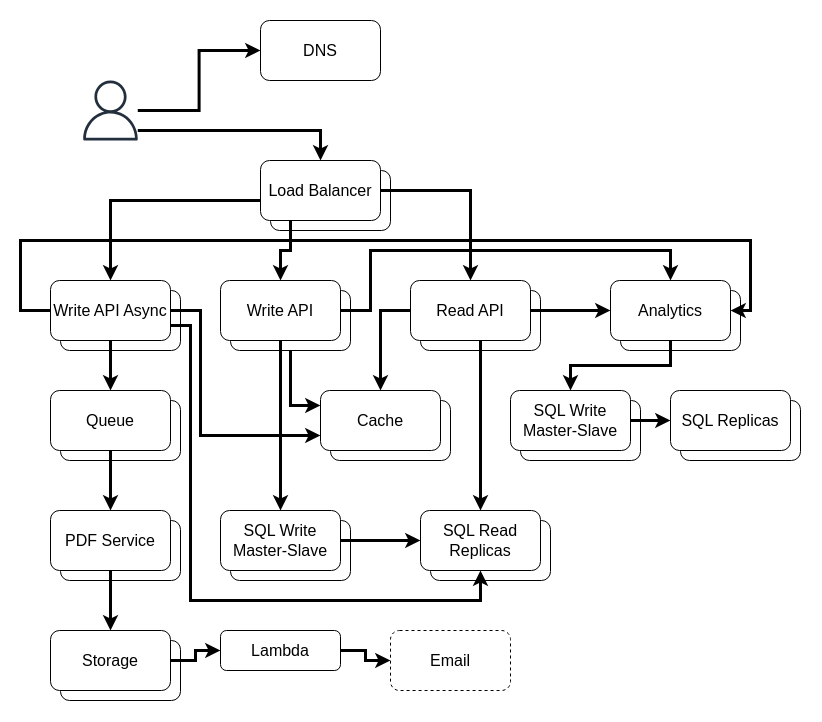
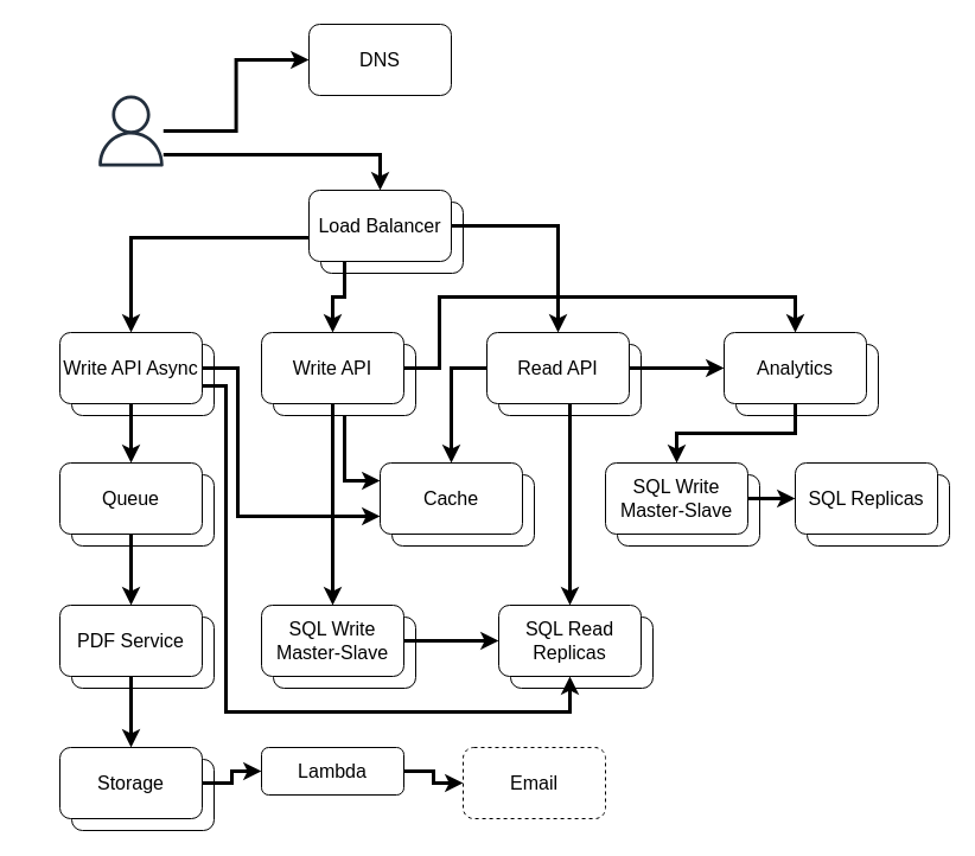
  <mxCell id="0" />
  <mxCell id="1" parent="0" />
  <mxCell id="2" value="" style="rounded=1;whiteSpace=wrap;html=1;fontSize=16;" parent="1" vertex="1"><mxGeometry x="520" y="400" width="120" height="60" as="geometry" /></mxCell>
  <mxCell id="3" value="" style="rounded=1;whiteSpace=wrap;html=1;fontSize=16;" parent="1" vertex="1"><mxGeometry x="230" y="520" width="120" height="60" as="geometry" /></mxCell>
  <mxCell id="4" value="" style="rounded=1;whiteSpace=wrap;html=1;fontSize=16;" parent="1" vertex="1"><mxGeometry x="430" y="520" width="120" height="60" as="geometry" /></mxCell>
  <mxCell id="5" value="" style="rounded=1;whiteSpace=wrap;html=1;fontSize=16;" parent="1" vertex="1"><mxGeometry x="60" y="640" width="120" height="60" as="geometry" /></mxCell>
  <mxCell id="6" value="" style="rounded=1;whiteSpace=wrap;html=1;fontSize=16;" parent="1" vertex="1"><mxGeometry x="680" y="400" width="120" height="60" as="geometry" /></mxCell>
  <mxCell id="7" value="" style="rounded=1;whiteSpace=wrap;html=1;fontSize=16;" parent="1" vertex="1"><mxGeometry x="60" y="520" width="120" height="60" as="geometry" /></mxCell>
  <mxCell id="8" value="" style="rounded=1;whiteSpace=wrap;html=1;fontSize=16;" parent="1" vertex="1"><mxGeometry x="60" y="400" width="120" height="60" as="geometry" /></mxCell>
  <mxCell id="9" value="" style="rounded=1;whiteSpace=wrap;html=1;fontSize=16;" parent="1" vertex="1"><mxGeometry x="60" y="290" width="120" height="60" as="geometry" /></mxCell>
  <mxCell id="10" value="" style="rounded=1;whiteSpace=wrap;html=1;fontSize=16;" parent="1" vertex="1"><mxGeometry x="620" y="290" width="120" height="60" as="geometry" /></mxCell>
  <mxCell id="11" value="" style="rounded=1;whiteSpace=wrap;html=1;fontSize=16;" parent="1" vertex="1"><mxGeometry x="330" y="400" width="120" height="60" as="geometry" /></mxCell>
  <mxCell id="12" value="&lt;font style=&quot;font-size: 16px;&quot;&gt;DNS&lt;/font&gt;" style="rounded=1;whiteSpace=wrap;html=1;" parent="1" vertex="1"><mxGeometry x="260" y="20" width="120" height="60" as="geometry" /></mxCell>
  <mxCell id="13" value="" style="rounded=1;whiteSpace=wrap;html=1;fontSize=16;" parent="1" vertex="1"><mxGeometry x="270" y="170" width="120" height="60" as="geometry" /></mxCell>
  <mxCell id="14" style="edgeStyle=orthogonalEdgeStyle;rounded=0;orthogonalLoop=1;jettySize=auto;html=1;entryX=0.5;entryY=0;entryDx=0;entryDy=0;fontSize=16;strokeWidth=3;" parent="1" source="17" target="35" edge="1"><mxGeometry relative="1" as="geometry"><Array as="points"><mxPoint x="110" y="200" /></Array></mxGeometry></mxCell>
  <mxCell id="15" style="edgeStyle=orthogonalEdgeStyle;rounded=0;orthogonalLoop=1;jettySize=auto;html=1;exitX=0.25;exitY=1;exitDx=0;exitDy=0;fontSize=16;strokeWidth=3;" parent="1" source="17" target="25" edge="1"><mxGeometry relative="1" as="geometry" /></mxCell>
  <mxCell id="16" style="edgeStyle=orthogonalEdgeStyle;rounded=0;orthogonalLoop=1;jettySize=auto;html=1;entryX=0.5;entryY=0;entryDx=0;entryDy=0;fontSize=16;strokeWidth=3;" parent="1" source="17" target="30" edge="1"><mxGeometry relative="1" as="geometry" /></mxCell>
  <mxCell id="17" value="Load Balancer" style="rounded=1;whiteSpace=wrap;html=1;fontSize=16;" parent="1" vertex="1"><mxGeometry x="260" y="160" width="120" height="60" as="geometry" /></mxCell>
  <mxCell id="18" style="edgeStyle=orthogonalEdgeStyle;rounded=0;orthogonalLoop=1;jettySize=auto;html=1;entryX=0;entryY=0.5;entryDx=0;entryDy=0;fontSize=16;strokeWidth=3;" parent="1" source="20" target="12" edge="1"><mxGeometry relative="1" as="geometry" /></mxCell>
  <mxCell id="19" style="edgeStyle=orthogonalEdgeStyle;rounded=0;orthogonalLoop=1;jettySize=auto;html=1;entryX=0.5;entryY=0;entryDx=0;entryDy=0;fontSize=16;strokeWidth=3;" parent="1" source="20" target="17" edge="1"><mxGeometry relative="1" as="geometry"><Array as="points"><mxPoint x="320" y="130" /></Array></mxGeometry></mxCell>
  <mxCell id="20" value="" style="sketch=0;outlineConnect=0;fontColor=#232F3E;gradientColor=none;fillColor=#232F3D;strokeColor=none;dashed=0;verticalLabelPosition=bottom;verticalAlign=top;align=center;html=1;fontSize=12;fontStyle=0;aspect=fixed;pointerEvents=1;shape=mxgraph.aws4.user;" parent="1" vertex="1"><mxGeometry x="80" y="80" width="60" height="60" as="geometry" /></mxCell>
  <mxCell id="21" style="edgeStyle=orthogonalEdgeStyle;rounded=0;orthogonalLoop=1;jettySize=auto;html=1;entryX=0;entryY=0.25;entryDx=0;entryDy=0;fontSize=16;strokeWidth=3;" parent="1" source="22" target="45" edge="1"><mxGeometry relative="1" as="geometry" /></mxCell>
  <mxCell id="22" value="&lt;div&gt;&lt;br&gt;&lt;/div&gt;" style="rounded=1;whiteSpace=wrap;html=1;fontSize=16;" parent="1" vertex="1"><mxGeometry x="230" y="290" width="120" height="60" as="geometry" /></mxCell>
  <mxCell id="23" style="edgeStyle=orthogonalEdgeStyle;rounded=0;orthogonalLoop=1;jettySize=auto;html=1;entryX=0.5;entryY=0;entryDx=0;entryDy=0;fontSize=16;strokeWidth=3;" parent="1" source="25" target="52" edge="1"><mxGeometry relative="1" as="geometry" /></mxCell>
  <mxCell id="24" style="edgeStyle=orthogonalEdgeStyle;rounded=0;orthogonalLoop=1;jettySize=auto;html=1;entryX=0.5;entryY=0;entryDx=0;entryDy=0;fontSize=16;strokeWidth=3;" parent="1" source="25" target="47" edge="1"><mxGeometry relative="1" as="geometry"><Array as="points"><mxPoint x="370" y="310" /><mxPoint x="370" y="250" /><mxPoint x="670" y="250" /></Array></mxGeometry></mxCell>
  <mxCell id="25" value="Write API" style="rounded=1;whiteSpace=wrap;html=1;fontSize=16;" parent="1" vertex="1"><mxGeometry x="220" y="280" width="120" height="60" as="geometry" /></mxCell>
  <mxCell id="26" value="&lt;div&gt;&lt;br&gt;&lt;/div&gt;" style="rounded=1;whiteSpace=wrap;html=1;fontSize=16;" parent="1" vertex="1"><mxGeometry x="420" y="290" width="120" height="60" as="geometry" /></mxCell>
  <mxCell id="27" style="edgeStyle=orthogonalEdgeStyle;rounded=0;orthogonalLoop=1;jettySize=auto;html=1;entryX=0.5;entryY=0;entryDx=0;entryDy=0;fontSize=16;strokeWidth=3;" parent="1" source="30" target="53" edge="1"><mxGeometry relative="1" as="geometry"><Array as="points"><mxPoint x="480" y="490" /><mxPoint x="480" y="490" /></Array></mxGeometry></mxCell>
  <mxCell id="28" style="edgeStyle=orthogonalEdgeStyle;rounded=0;orthogonalLoop=1;jettySize=auto;html=1;entryX=0;entryY=0.5;entryDx=0;entryDy=0;fontSize=16;strokeWidth=3;" parent="1" source="30" target="47" edge="1"><mxGeometry relative="1" as="geometry" /></mxCell>
  <mxCell id="29" style="edgeStyle=orthogonalEdgeStyle;rounded=0;orthogonalLoop=1;jettySize=auto;html=1;exitX=0;exitY=0.5;exitDx=0;exitDy=0;entryX=0.5;entryY=0;entryDx=0;entryDy=0;fontSize=16;strokeWidth=3;" parent="1" source="30" target="45" edge="1"><mxGeometry relative="1" as="geometry" /></mxCell>
  <mxCell id="30" value="Read API" style="rounded=1;whiteSpace=wrap;html=1;fontSize=16;" parent="1" vertex="1"><mxGeometry x="410" y="280" width="120" height="60" as="geometry" /></mxCell>
  <mxCell id="31" style="edgeStyle=orthogonalEdgeStyle;rounded=0;orthogonalLoop=1;jettySize=auto;html=1;entryX=0.5;entryY=0;entryDx=0;entryDy=0;fontSize=16;strokeWidth=3;" parent="1" source="35" target="37" edge="1"><mxGeometry relative="1" as="geometry" /></mxCell>
  <mxCell id="32" style="edgeStyle=orthogonalEdgeStyle;rounded=0;orthogonalLoop=1;jettySize=auto;html=1;entryX=0;entryY=0.75;entryDx=0;entryDy=0;fontSize=16;strokeWidth=3;" parent="1" source="35" target="45" edge="1"><mxGeometry relative="1" as="geometry"><Array as="points"><mxPoint x="200" y="310" /><mxPoint x="200" y="435" /></Array></mxGeometry></mxCell>
- <mxCell id="33" style="edgeStyle=orthogonalEdgeStyle;rounded=0;orthogonalLoop=1;jettySize=auto;html=1;fontSize=16;strokeWidth=3;entryX=1;entryY=0.5;entryDx=0;entryDy=0;" parent="1" source="35" target="47" edge="1"><mxGeometry relative="1" as="geometry"><mxPoint x="740" y="310" as="targetPoint" /><Array as="points"><mxPoint x="20" y="310" /><mxPoint x="20" y="240" /><mxPoint x="750" y="240" /><mxPoint x="750" y="310" /></Array></mxGeometry></mxCell>
  <mxCell id="34" style="edgeStyle=orthogonalEdgeStyle;rounded=0;orthogonalLoop=1;jettySize=auto;html=1;exitX=1;exitY=0.75;exitDx=0;exitDy=0;entryX=0.5;entryY=1;entryDx=0;entryDy=0;fontSize=16;strokeWidth=3;" parent="1" source="35" target="53" edge="1"><mxGeometry relative="1" as="geometry"><Array as="points"><mxPoint x="190" y="325" /><mxPoint x="190" y="600" /><mxPoint x="480" y="600" /></Array></mxGeometry></mxCell>
  <mxCell id="35" value="Write API Async" style="rounded=1;whiteSpace=wrap;html=1;fontSize=16;" parent="1" vertex="1"><mxGeometry x="50" y="280" width="120" height="60" as="geometry" /></mxCell>
  <mxCell id="36" style="edgeStyle=orthogonalEdgeStyle;rounded=0;orthogonalLoop=1;jettySize=auto;html=1;entryX=0.5;entryY=0;entryDx=0;entryDy=0;fontSize=16;strokeWidth=3;" parent="1" source="37" target="39" edge="1"><mxGeometry relative="1" as="geometry" /></mxCell>
  <mxCell id="37" value="Queue" style="rounded=1;whiteSpace=wrap;html=1;fontSize=16;" parent="1" vertex="1"><mxGeometry x="50" y="390" width="120" height="60" as="geometry" /></mxCell>
  <mxCell id="38" style="edgeStyle=orthogonalEdgeStyle;rounded=0;orthogonalLoop=1;jettySize=auto;html=1;exitX=0.5;exitY=1;exitDx=0;exitDy=0;entryX=0.5;entryY=0;entryDx=0;entryDy=0;fontSize=16;strokeWidth=3;" parent="1" source="39" target="41" edge="1"><mxGeometry relative="1" as="geometry" /></mxCell>
  <mxCell id="39" value="PDF Service" style="rounded=1;whiteSpace=wrap;html=1;fontSize=16;" parent="1" vertex="1"><mxGeometry x="50" y="510" width="120" height="60" as="geometry" /></mxCell>
  <mxCell id="40" style="edgeStyle=orthogonalEdgeStyle;rounded=0;orthogonalLoop=1;jettySize=auto;html=1;exitX=1;exitY=0.5;exitDx=0;exitDy=0;fontSize=16;strokeWidth=3;" parent="1" source="41" target="43" edge="1"><mxGeometry relative="1" as="geometry" /></mxCell>
  <mxCell id="41" value="Storage" style="rounded=1;whiteSpace=wrap;html=1;fontSize=16;" parent="1" vertex="1"><mxGeometry x="50" y="630" width="120" height="60" as="geometry" /></mxCell>
  <mxCell id="42" style="edgeStyle=orthogonalEdgeStyle;rounded=0;orthogonalLoop=1;jettySize=auto;html=1;exitX=1;exitY=0.5;exitDx=0;exitDy=0;entryX=0;entryY=0.5;entryDx=0;entryDy=0;fontSize=16;strokeWidth=3;" parent="1" source="43" target="44" edge="1"><mxGeometry relative="1" as="geometry" /></mxCell>
  <mxCell id="43" value="Lambda" style="rounded=1;whiteSpace=wrap;html=1;fontSize=16;" parent="1" vertex="1"><mxGeometry x="220" y="630" width="120" height="40" as="geometry" /></mxCell>
  <mxCell id="44" value="Email" style="rounded=1;whiteSpace=wrap;html=1;fontSize=16;dashed=1;" parent="1" vertex="1"><mxGeometry x="390" y="630" width="120" height="60" as="geometry" /></mxCell>
  <mxCell id="45" value="Cache" style="rounded=1;whiteSpace=wrap;html=1;fontSize=16;" parent="1" vertex="1"><mxGeometry x="320" y="390" width="120" height="60" as="geometry" /></mxCell>
  <mxCell id="46" style="edgeStyle=orthogonalEdgeStyle;rounded=0;orthogonalLoop=1;jettySize=auto;html=1;entryX=0.5;entryY=0;entryDx=0;entryDy=0;fontSize=16;strokeWidth=3;" parent="1" source="47" target="49" edge="1"><mxGeometry relative="1" as="geometry" /></mxCell>
  <mxCell id="47" value="Analytics" style="rounded=1;whiteSpace=wrap;html=1;fontSize=16;" parent="1" vertex="1"><mxGeometry x="610" y="280" width="120" height="60" as="geometry" /></mxCell>
  <mxCell id="48" style="edgeStyle=orthogonalEdgeStyle;rounded=0;orthogonalLoop=1;jettySize=auto;html=1;entryX=0;entryY=0.5;entryDx=0;entryDy=0;fontSize=16;strokeWidth=3;" parent="1" source="49" target="50" edge="1"><mxGeometry relative="1" as="geometry" /></mxCell>
  <mxCell id="49" value="SQL Write Master-Slave" style="rounded=1;whiteSpace=wrap;html=1;fontSize=16;" parent="1" vertex="1"><mxGeometry x="510" y="390" width="120" height="60" as="geometry" /></mxCell>
  <mxCell id="50" value="SQL Replicas" style="rounded=1;whiteSpace=wrap;html=1;fontSize=16;" parent="1" vertex="1"><mxGeometry x="670" y="390" width="120" height="60" as="geometry" /></mxCell>
  <mxCell id="51" style="edgeStyle=orthogonalEdgeStyle;rounded=0;orthogonalLoop=1;jettySize=auto;html=1;entryX=0;entryY=0.5;entryDx=0;entryDy=0;fontSize=16;strokeWidth=3;" parent="1" source="52" target="53" edge="1"><mxGeometry relative="1" as="geometry"><mxPoint x="370" y="540" as="targetPoint" /></mxGeometry></mxCell>
  <mxCell id="52" value="SQL Write Master-Slave" style="rounded=1;whiteSpace=wrap;html=1;fontSize=16;" parent="1" vertex="1"><mxGeometry x="220" y="510" width="120" height="60" as="geometry" /></mxCell>
  <mxCell id="53" value="SQL Read Replicas" style="rounded=1;whiteSpace=wrap;html=1;fontSize=16;" parent="1" vertex="1"><mxGeometry x="420" y="510" width="120" height="60" as="geometry" /></mxCell>
